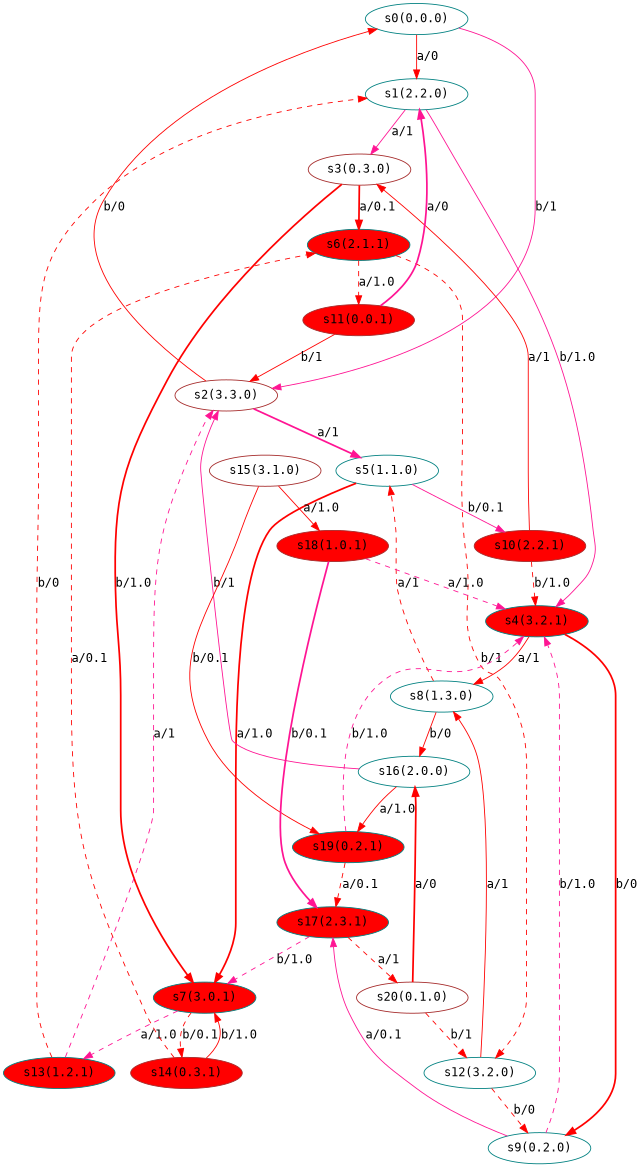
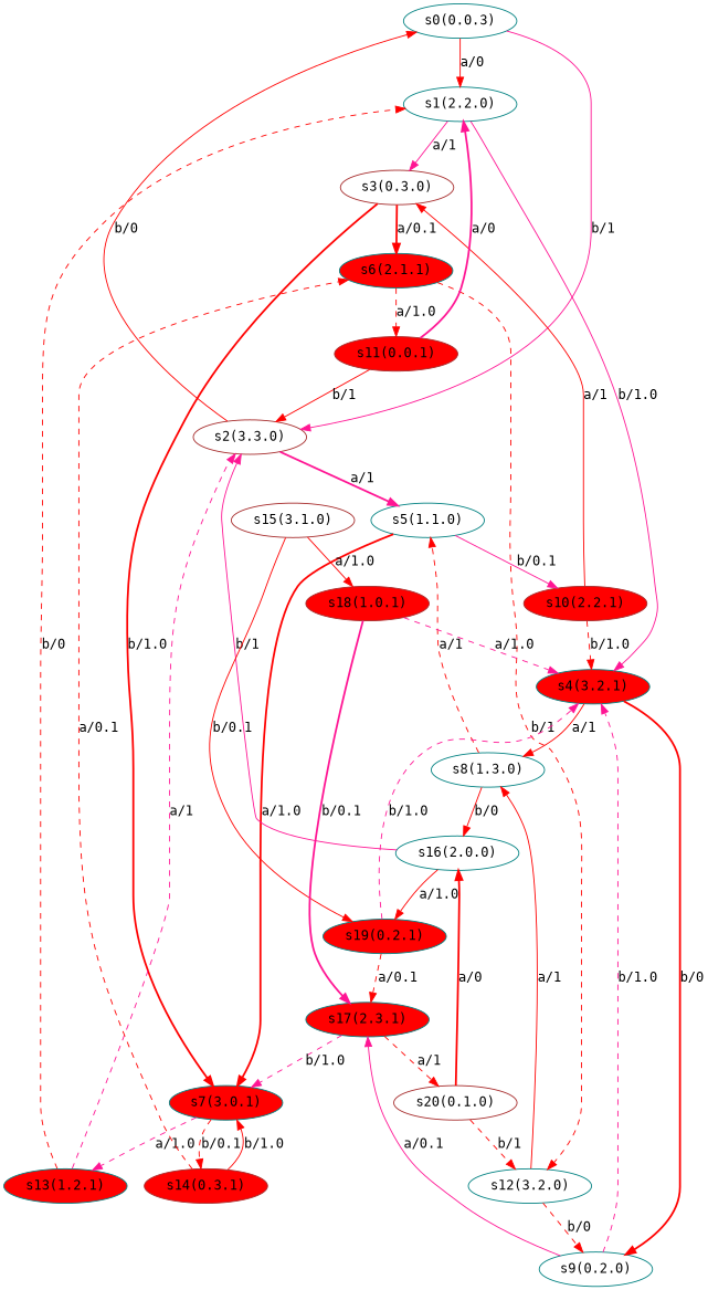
  digraph {
    fontname="DejaVu Sans Mono"
    node [color=teal fontname="DejaVu Sans Mono"]
    edge [color=red fontname="DejaVu Sans Mono" style=solid]
-   n1 [label="s0(0.0.0)"]
+   n1 [label="s0(0.0.3)"]
    n2 [label="s1(2.2.0)"]
    n3 [color=brown label="s2(3.3.0)"]
    n4 [color=brown label="s3(0.3.0)"]
    n5 [fillcolor=red label="s4(3.2.1)" style=filled]
    n6 [label="s5(1.1.0)"]
    n7 [fillcolor=red label="s6(2.1.1)" style=filled]
    n8 [fillcolor=red label="s7(3.0.1)" style=filled]
    n9 [label="s8(1.3.0)"]
    n10 [label="s9(0.2.0)"]
    n11 [color=brown fillcolor=red label="s10(2.2.1)" style=filled]
    n12 [color=brown fillcolor=red label="s11(0.0.1)" style=filled]
    n13 [label="s12(3.2.0)"]
    n14 [fillcolor=red label="s13(1.2.1)" style=filled]
    n15 [color=brown fillcolor=red label="s14(0.3.1)" style=filled]
    n16 [label="s16(2.0.0)"]
    n17 [fillcolor=red label="s17(2.3.1)" style=filled]
    n18 [color=brown label="s15(3.1.0)"]
    n19 [color=brown fillcolor=red label="s18(1.0.1)" style=filled]
    n20 [fillcolor=red label="s19(0.2.1)" style=filled]
    n21 [color=brown label="s20(0.1.0)"]
    n1 -> n2 [label="a/0"]
    n1 -> n3 [color=deeppink label="b/1"]
    n2 -> n4 [color=deeppink label="a/1"]
    n2 -> n5 [color=deeppink label="b/1.0"]
    n3 -> n1 [label="b/0"]
    n3 -> n6 [color=deeppink label="a/1" style=bold]
    n4 -> n7 [label="a/0.1" style=bold]
    n4 -> n8 [label="b/1.0" style=bold]
    n5 -> n9 [label="a/1"]
    n5 -> n10 [label="b/0" style=bold]
    n6 -> n8 [label="a/1.0" style=bold]
    n6 -> n11 [color=deeppink label="b/0.1"]
    n7 -> n12 [label="a/1.0" style=dashed]
    n7 -> n13 [label="b/1" style=dashed]
    n8 -> n14 [color=deeppink label="a/1.0" style=dashed]
    n8 -> n15 [label="b/0.1" style=dashed]
    n9 -> n6 [label="a/1" style=dashed]
    n9 -> n16 [label="b/0"]
    n10 -> n5 [color=deeppink label="b/1.0" style=dashed]
    n10 -> n17 [color=deeppink label="a/0.1"]
    n11 -> n4 [label="a/1"]
    n11 -> n5 [label="b/1.0" style=dashed]
    n12 -> n2 [color=deeppink label="a/0" style=bold]
    n12 -> n3 [label="b/1"]
    n13 -> n9 [label="a/1"]
    n13 -> n10 [label="b/0" style=dashed]
    n14 -> n2 [label="b/0" style=dashed]
    n14 -> n3 [color=deeppink label="a/1" style=dashed]
    n15 -> n7 [label="a/0.1" style=dashed]
    n15 -> n8 [label="b/1.0"]
    n16 -> n3 [color=deeppink label="b/1"]
    n16 -> n20 [label="a/1.0"]
    n17 -> n8 [color=deeppink label="b/1.0" style=dashed]
    n17 -> n21 [label="a/1" style=dashed]
    n18 -> n19 [label="a/1.0"]
    n18 -> n20 [label="b/0.1"]
    n19 -> n5 [color=deeppink label="a/1.0" style=dashed]
    n19 -> n17 [color=deeppink label="b/0.1" style=bold]
    n20 -> n5 [color=deeppink label="b/1.0" style=dashed]
    n20 -> n17 [label="a/0.1" style=dashed]
    n21 -> n13 [label="b/1" style=dashed]
    n21 -> n16 [label="a/0" style=bold]
  }
